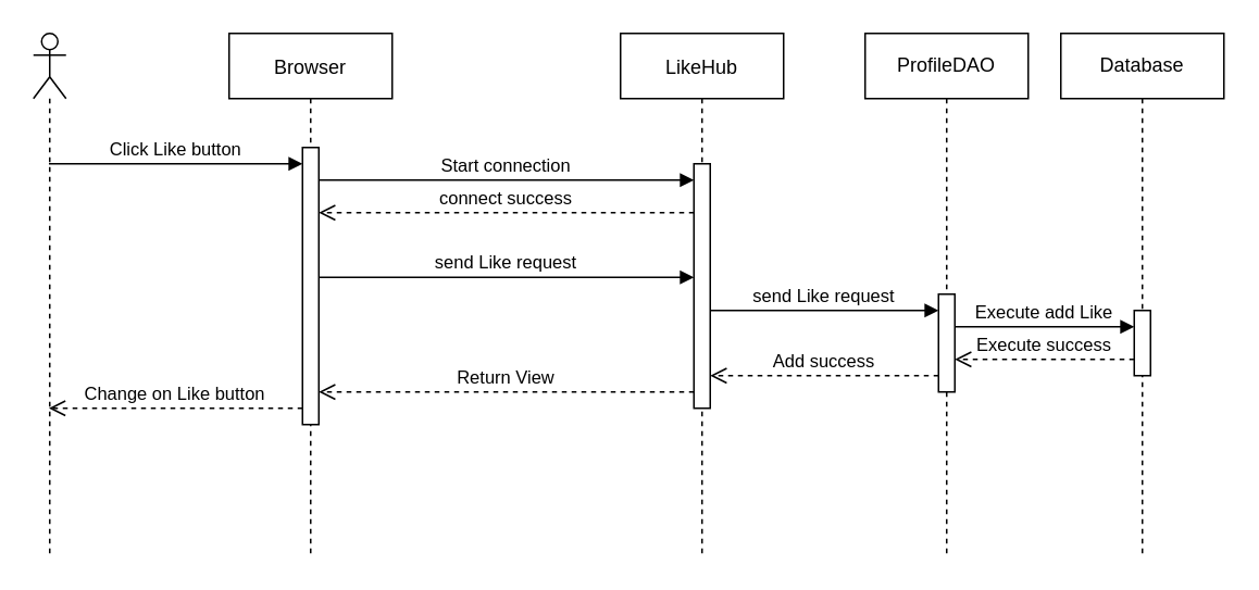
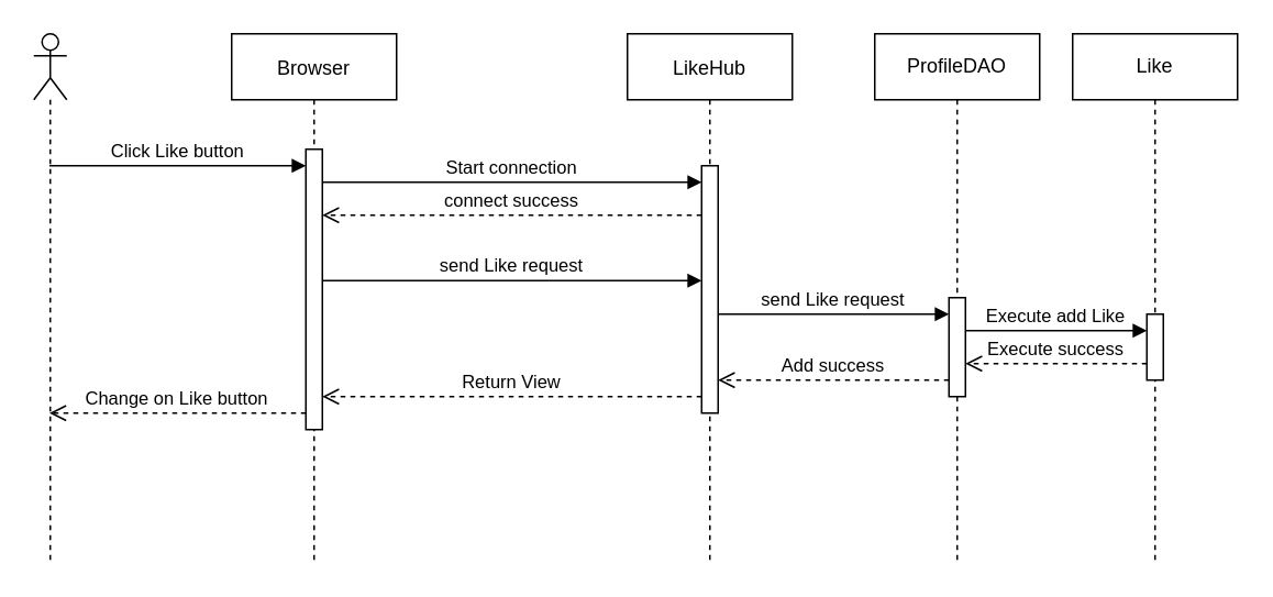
  <mxCell id="0" />
  <mxCell id="1" parent="0" />
  <mxCell id="2" value="Browser" style="shape=umlLifeline;perimeter=lifelinePerimeter;container=1;collapsible=0;recursiveResize=0;rounded=0;shadow=0;strokeWidth=1;" parent="1" vertex="1"><mxGeometry x="140" y="20" width="100" height="320" as="geometry" /></mxCell>
  <mxCell id="3" value="" style="points=[];perimeter=orthogonalPerimeter;rounded=0;shadow=0;strokeWidth=1;" parent="2" vertex="1"><mxGeometry x="45" y="70" width="10" height="170" as="geometry" /></mxCell>
  <mxCell id="4" value="LikeHub" style="shape=umlLifeline;perimeter=lifelinePerimeter;container=1;collapsible=0;recursiveResize=0;rounded=0;shadow=0;strokeWidth=1;" parent="1" vertex="1"><mxGeometry x="380" y="20" width="100" height="320" as="geometry" /></mxCell>
  <mxCell id="5" value="" style="points=[];perimeter=orthogonalPerimeter;rounded=0;shadow=0;strokeWidth=1;" parent="4" vertex="1"><mxGeometry x="45" y="80" width="10" height="150" as="geometry" /></mxCell>
  <mxCell id="6" value="Return View" style="verticalAlign=bottom;endArrow=open;dashed=1;endSize=8;shadow=0;strokeWidth=1;" parent="1" source="5" target="3" edge="1"><mxGeometry relative="1" as="geometry"><mxPoint x="355" y="176" as="targetPoint" /><Array as="points"><mxPoint x="370" y="240" /></Array></mxGeometry></mxCell>
  <mxCell id="7" value="" style="shape=umlLifeline;participant=umlActor;perimeter=lifelinePerimeter;whiteSpace=wrap;html=1;container=1;collapsible=0;recursiveResize=0;verticalAlign=top;spacingTop=36;outlineConnect=0;" parent="1" vertex="1"><mxGeometry x="20" y="20" width="20" height="320" as="geometry" /></mxCell>
  <mxCell id="8" value="Click Like button" style="verticalAlign=bottom;endArrow=block;shadow=0;strokeWidth=1;" parent="1" source="7" target="3" edge="1"><mxGeometry relative="1" as="geometry"><mxPoint x="130" y="110" as="sourcePoint" /><mxPoint x="150" y="110" as="targetPoint" /><Array as="points"><mxPoint x="160" y="100" /></Array></mxGeometry></mxCell>
  <mxCell id="9" value="Start connection" style="verticalAlign=bottom;endArrow=block;shadow=0;strokeWidth=1;" parent="1" source="3" target="5" edge="1"><mxGeometry relative="1" as="geometry"><mxPoint x="209.999" y="110" as="sourcePoint" /><mxPoint x="365.07" y="110" as="targetPoint" /><Array as="points"><mxPoint x="340.07" y="110" /></Array></mxGeometry></mxCell>
  <mxCell id="10" value="connect success" style="verticalAlign=bottom;endArrow=open;dashed=1;endSize=8;shadow=0;strokeWidth=1;" parent="1" source="5" target="3" edge="1"><mxGeometry relative="1" as="geometry"><mxPoint x="210" y="130" as="targetPoint" /><mxPoint x="390" y="130" as="sourcePoint" /><Array as="points"><mxPoint x="280" y="130" /></Array></mxGeometry></mxCell>
  <mxCell id="11" value="send Like request" style="verticalAlign=bottom;endArrow=block;shadow=0;strokeWidth=1;" parent="1" source="3" target="5" edge="1"><mxGeometry relative="1" as="geometry"><mxPoint x="210" y="169.71" as="sourcePoint" /><mxPoint x="327.54" y="169.71" as="targetPoint" /><Array as="points"><mxPoint x="302.54" y="169.71" /></Array></mxGeometry></mxCell>
  <mxCell id="12" value="ProfileDAO" style="shape=umlLifeline;perimeter=lifelinePerimeter;whiteSpace=wrap;html=1;container=1;collapsible=0;recursiveResize=0;outlineConnect=0;" parent="1" vertex="1"><mxGeometry x="530" y="20" width="100" height="320" as="geometry" /></mxCell>
  <mxCell id="13" value="" style="html=1;points=[];perimeter=orthogonalPerimeter;" parent="12" vertex="1"><mxGeometry x="45" y="160" width="10" height="60" as="geometry" /></mxCell>
  <mxCell id="14" value="send Like request" style="verticalAlign=bottom;endArrow=block;shadow=0;strokeWidth=1;" parent="1" source="5" target="13" edge="1"><mxGeometry relative="1" as="geometry"><mxPoint x="455" y="190.29" as="sourcePoint" /><mxPoint x="555" y="190.29" as="targetPoint" /><Array as="points"><mxPoint x="512.54" y="190" /></Array></mxGeometry></mxCell>
- <mxCell id="15" value="Database" style="shape=umlLifeline;perimeter=lifelinePerimeter;whiteSpace=wrap;html=1;container=1;collapsible=0;recursiveResize=0;outlineConnect=0;" parent="1" vertex="1"><mxGeometry x="650" y="20" width="100" height="320" as="geometry" /></mxCell>
+ <mxCell id="15" value="Like" style="shape=umlLifeline;perimeter=lifelinePerimeter;whiteSpace=wrap;html=1;container=1;collapsible=0;recursiveResize=0;outlineConnect=0;" parent="1" vertex="1"><mxGeometry x="650" y="20" width="100" height="320" as="geometry" /></mxCell>
  <mxCell id="16" value="" style="html=1;points=[];perimeter=orthogonalPerimeter;" parent="15" vertex="1"><mxGeometry x="45" y="170" width="10" height="40" as="geometry" /></mxCell>
  <mxCell id="17" value="Execute add Like" style="verticalAlign=bottom;endArrow=block;shadow=0;strokeWidth=1;" parent="1" source="13" target="16" edge="1"><mxGeometry relative="1" as="geometry"><mxPoint x="600" y="200" as="sourcePoint" /><mxPoint x="678" y="200" as="targetPoint" /><Array as="points"><mxPoint x="677.54" y="200" /></Array></mxGeometry></mxCell>
  <mxCell id="18" value="Execute success" style="verticalAlign=bottom;endArrow=open;dashed=1;endSize=8;shadow=0;strokeWidth=1;" parent="1" source="16" target="13" edge="1"><mxGeometry relative="1" as="geometry"><mxPoint x="590" y="220" as="targetPoint" /><mxPoint x="680" y="220" as="sourcePoint" /><Array as="points"><mxPoint x="660" y="220" /></Array></mxGeometry></mxCell>
  <mxCell id="19" value="Add success" style="verticalAlign=bottom;endArrow=open;dashed=1;endSize=8;shadow=0;strokeWidth=1;" parent="1" source="13" target="5" edge="1"><mxGeometry relative="1" as="geometry"><mxPoint x="450" y="230" as="targetPoint" /><mxPoint x="560" y="230" as="sourcePoint" /><Array as="points"><mxPoint x="525" y="230" /></Array></mxGeometry></mxCell>
  <mxCell id="20" value="Change on Like button" style="verticalAlign=bottom;endArrow=open;dashed=1;endSize=8;shadow=0;strokeWidth=1;" parent="1" source="3" target="7" edge="1"><mxGeometry relative="1" as="geometry"><mxPoint x="40" y="250" as="targetPoint" /><mxPoint x="180" y="250" as="sourcePoint" /><Array as="points"><mxPoint x="130" y="250" /></Array></mxGeometry></mxCell>
